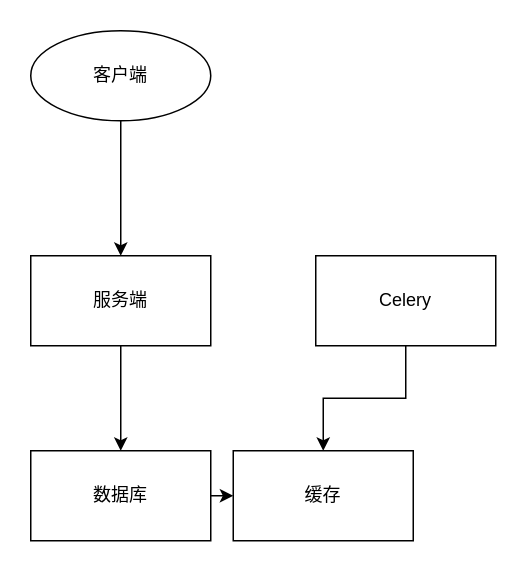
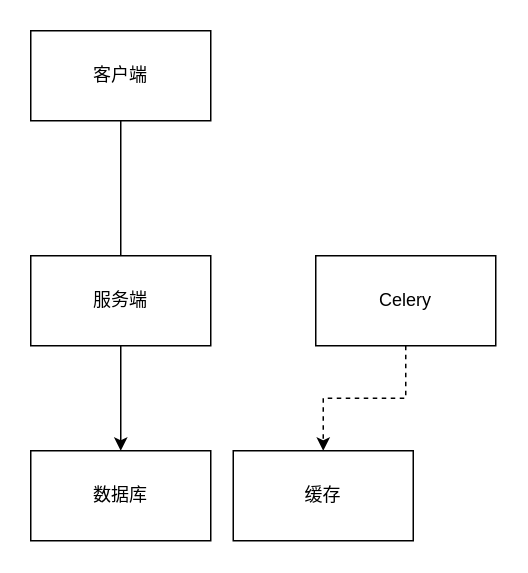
  <mxCell id="0" />
  <mxCell id="1" parent="0" />
- <mxCell id="2" style="edgeStyle=orthogonalEdgeStyle;rounded=0;orthogonalLoop=1;jettySize=auto;html=1;exitX=0.5;exitY=1;exitDx=0;exitDy=0;entryX=0.5;entryY=0;entryDx=0;entryDy=0;" edge="1" parent="1" source="3" target="5"><mxGeometry relative="1" as="geometry" /></mxCell>
- <mxCell id="3" value="客户端" style="ellipse;whiteSpace=wrap;html=1;" vertex="1" parent="1"><mxGeometry x="20" y="20" width="120" height="60" as="geometry" /></mxCell>
+ <mxCell id="2" style="edgeStyle=orthogonalEdgeStyle;rounded=0;orthogonalLoop=1;jettySize=auto;html=1;exitX=0.5;exitY=1;exitDx=0;exitDy=0;entryX=0.5;entryY=0;entryDx=0;entryDy=0;endArrow=none;" edge="1" parent="1" source="3" target="5"><mxGeometry relative="1" as="geometry" /></mxCell>
+ <mxCell id="3" value="客户端" style="rounded=0;whiteSpace=wrap;html=1;" vertex="1" parent="1"><mxGeometry x="20" y="20" width="120" height="60" as="geometry" /></mxCell>
  <mxCell id="4" style="edgeStyle=orthogonalEdgeStyle;rounded=0;orthogonalLoop=1;jettySize=auto;html=1;exitX=0.5;exitY=1;exitDx=0;exitDy=0;entryX=0.5;entryY=0;entryDx=0;entryDy=0;" edge="1" parent="1" source="5" target="9"><mxGeometry relative="1" as="geometry" /></mxCell>
  <mxCell id="5" value="服务端" style="rounded=0;whiteSpace=wrap;html=1;" vertex="1" parent="1"><mxGeometry x="20" y="170" width="120" height="60" as="geometry" /></mxCell>
- <mxCell id="6" style="edgeStyle=orthogonalEdgeStyle;rounded=0;orthogonalLoop=1;jettySize=auto;html=1;exitX=0.5;exitY=1;exitDx=0;exitDy=0;entryX=0.5;entryY=0;entryDx=0;entryDy=0;" edge="1" parent="1" source="7" target="10"><mxGeometry relative="1" as="geometry" /></mxCell>
+ <mxCell id="6" style="edgeStyle=orthogonalEdgeStyle;rounded=0;orthogonalLoop=1;jettySize=auto;html=1;exitX=0.5;exitY=1;exitDx=0;exitDy=0;entryX=0.5;entryY=0;entryDx=0;entryDy=0;dashed=1;" edge="1" parent="1" source="7" target="10"><mxGeometry relative="1" as="geometry" /></mxCell>
  <mxCell id="7" value="Celery" style="rounded=0;whiteSpace=wrap;html=1;" vertex="1" parent="1"><mxGeometry x="210" y="170" width="120" height="60" as="geometry" /></mxCell>
- <mxCell id="8" style="edgeStyle=orthogonalEdgeStyle;rounded=0;orthogonalLoop=1;jettySize=auto;html=1;exitX=1;exitY=0.5;exitDx=0;exitDy=0;entryX=0;entryY=0.5;entryDx=0;entryDy=0;" edge="1" parent="1" source="9" target="10"><mxGeometry relative="1" as="geometry" /></mxCell>
  <mxCell id="9" value="数据库" style="rounded=0;whiteSpace=wrap;html=1;" vertex="1" parent="1"><mxGeometry x="20" y="300" width="120" height="60" as="geometry" /></mxCell>
  <mxCell id="10" value="缓存" style="rounded=0;whiteSpace=wrap;html=1;" vertex="1" parent="1"><mxGeometry x="155" y="300" width="120" height="60" as="geometry" /></mxCell>
